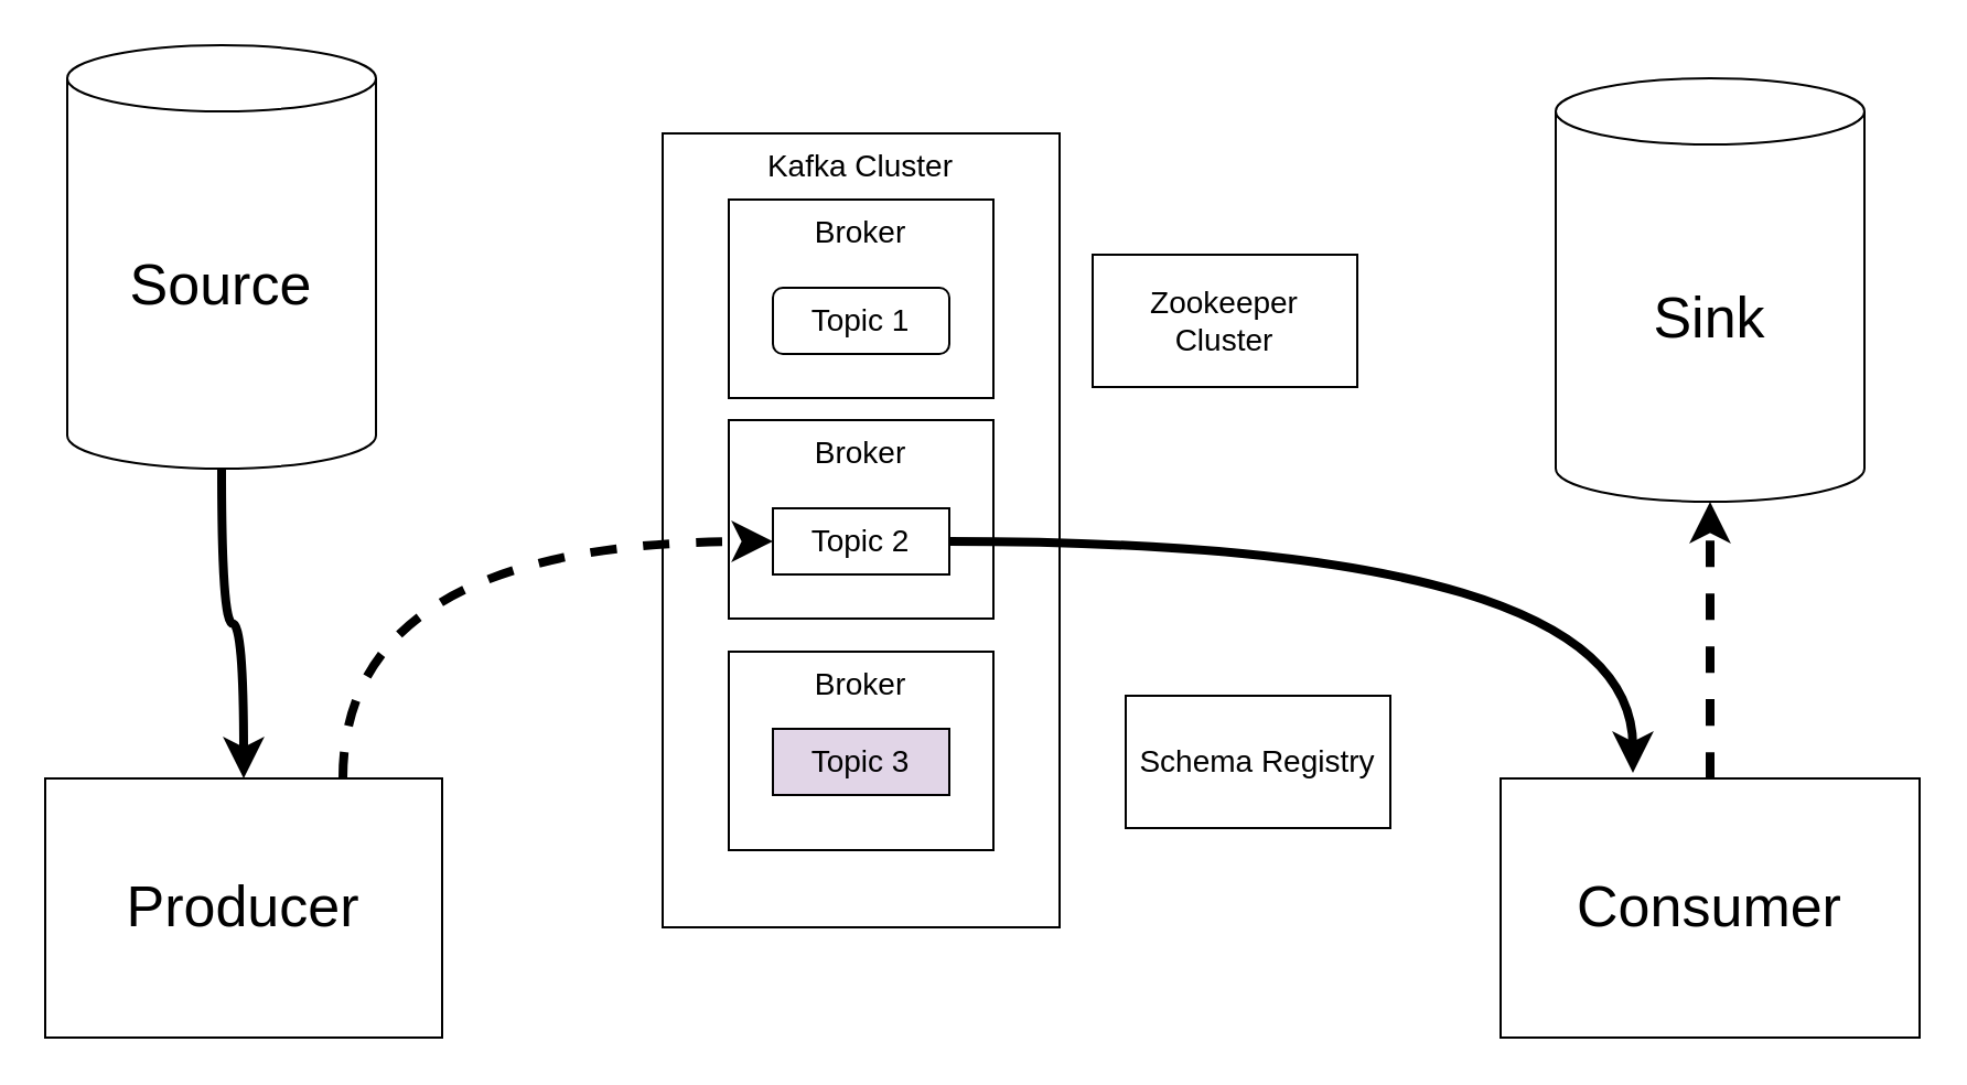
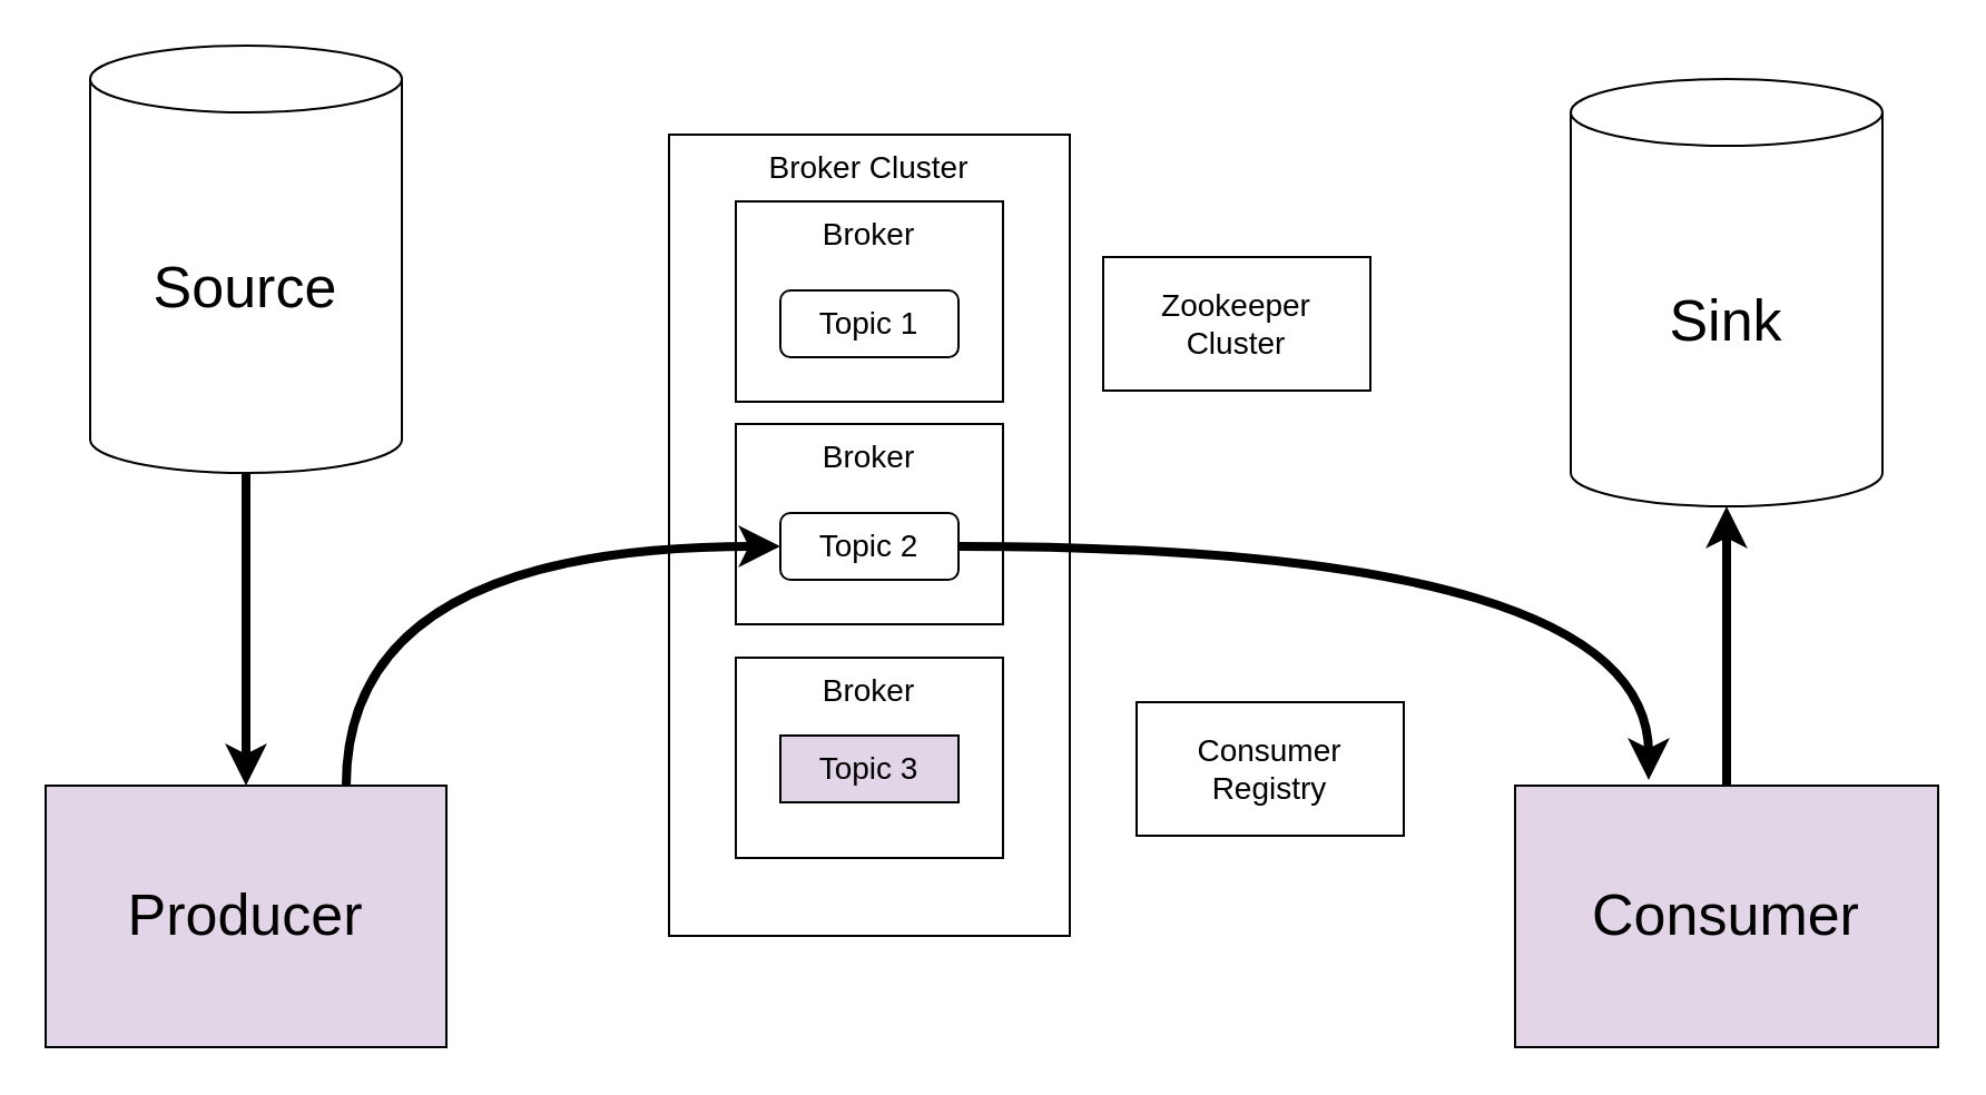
  <mxCell id="0" />
  <mxCell id="1" parent="0" />
- <mxCell id="2" value="Kafka Cluster" style="rounded=0;whiteSpace=wrap;html=1;fillColor=#FFFFFF;fontSize=14;align=center;verticalAlign=top;" vertex="1" parent="1"><mxGeometry x="300" y="60" width="180" height="360" as="geometry" /></mxCell>
+ <mxCell id="2" value="Broker Cluster" style="rounded=0;whiteSpace=wrap;html=1;fillColor=#FFFFFF;fontSize=14;align=center;verticalAlign=top;" vertex="1" parent="1"><mxGeometry x="300" y="60" width="180" height="360" as="geometry" /></mxCell>
  <mxCell id="3" value="Broker" style="rounded=0;whiteSpace=wrap;html=1;fillColor=#FFFFFF;fontSize=14;align=center;verticalAlign=top;" vertex="1" parent="1"><mxGeometry x="330" y="295" width="120" height="90" as="geometry" /></mxCell>
- <mxCell id="4" value="Schema Registry" style="rounded=0;whiteSpace=wrap;html=1;fillColor=#FFFFFF;fontSize=14;align=center;" vertex="1" parent="1"><mxGeometry x="510" y="315" width="120" height="60" as="geometry" /></mxCell>
+ <mxCell id="4" value="Consumer Registry" style="rounded=0;whiteSpace=wrap;html=1;fillColor=#FFFFFF;fontSize=14;align=center;" vertex="1" parent="1"><mxGeometry x="510" y="315" width="120" height="60" as="geometry" /></mxCell>
  <mxCell id="5" value="Zookeeper&lt;br&gt;Cluster" style="rounded=0;whiteSpace=wrap;html=1;fillColor=#FFFFFF;fontSize=14;align=center;" vertex="1" parent="1"><mxGeometry x="495" y="115" width="120" height="60" as="geometry" /></mxCell>
  <mxCell id="6" value="Broker" style="rounded=0;whiteSpace=wrap;html=1;fillColor=#FFFFFF;fontSize=14;align=center;verticalAlign=top;" vertex="1" parent="1"><mxGeometry x="330" width="120" height="90" as="geometry" y="190" /></mxCell>
  <mxCell id="7" value="Broker" style="rounded=0;whiteSpace=wrap;html=1;fillColor=#FFFFFF;fontSize=14;align=center;verticalAlign=top;" vertex="1" parent="1"><mxGeometry x="330" y="90" width="120" height="90" as="geometry" /></mxCell>
  <mxCell id="8" value="Topic 3" style="rounded=0;whiteSpace=wrap;html=1;fillColor=#e1d5e7;fontSize=14;align=center;" vertex="1" parent="1"><mxGeometry x="350" y="330" width="80" height="30" as="geometry" /></mxCell>
- <mxCell id="9" value="Topic 2" style="rounded=0;whiteSpace=wrap;html=1;fillColor=#FFFFFF;fontSize=14;align=center;" vertex="1" parent="1"><mxGeometry x="350" y="230" width="80" height="30" as="geometry" /></mxCell>
+ <mxCell id="9" value="Topic 2" style="whiteSpace=wrap;html=1;fillColor=#FFFFFF;fontSize=14;align=center;rounded=1;" vertex="1" parent="1"><mxGeometry x="350" y="230" width="80" height="30" as="geometry" /></mxCell>
  <mxCell id="10" value="Topic 1" style="whiteSpace=wrap;html=1;fillColor=#FFFFFF;fontSize=14;align=center;rounded=1;" vertex="1" parent="1"><mxGeometry x="350" y="130" width="80" height="30" as="geometry" /></mxCell>
- <mxCell id="11" value="" style="edgeStyle=orthogonalEdgeStyle;rounded=0;orthogonalLoop=1;jettySize=auto;html=1;strokeColor=#000000;strokeWidth=4;fontSize=26;curved=1;dashed=1;" edge="1" parent="1" source="12" target="17"><mxGeometry relative="1" as="geometry" /></mxCell>
- <mxCell id="12" value="Consumer" style="rounded=0;whiteSpace=wrap;html=1;fillColor=#FFFFFF;fontSize=26;align=center;" vertex="1" parent="1"><mxGeometry x="680" y="352.5" width="190" height="117.5" as="geometry" /></mxCell>
- <mxCell id="13" value="" style="edgeStyle=orthogonalEdgeStyle;rounded=0;orthogonalLoop=1;jettySize=auto;html=1;strokeColor=#000000;strokeWidth=4;fontSize=26;curved=1;exitX=0.75;exitY=0;exitDx=0;exitDy=0;dashed=1;" edge="1" parent="1" source="14" target="9"><mxGeometry relative="1" as="geometry"><mxPoint x="30" y="330" as="targetPoint" /><Array as="points"><mxPoint x="155" y="245" /></Array></mxGeometry></mxCell>
- <mxCell id="14" value="Producer" style="rounded=0;whiteSpace=wrap;html=1;fillColor=#FFFFFF;fontSize=26;align=center;" vertex="1" parent="1"><mxGeometry x="20" y="352.5" width="180" height="117.5" as="geometry" /></mxCell>
+ <mxCell id="11" value="" style="edgeStyle=orthogonalEdgeStyle;rounded=0;orthogonalLoop=1;jettySize=auto;html=1;strokeColor=#000000;strokeWidth=4;fontSize=26;curved=1;" edge="1" parent="1" source="12" target="17"><mxGeometry relative="1" as="geometry" /></mxCell>
+ <mxCell id="12" value="Consumer" style="rounded=0;whiteSpace=wrap;html=1;fillColor=#e1d5e7;fontSize=26;align=center;" vertex="1" parent="1"><mxGeometry x="680" y="352.5" width="190" height="117.5" as="geometry" /></mxCell>
+ <mxCell id="13" value="" style="edgeStyle=orthogonalEdgeStyle;rounded=0;orthogonalLoop=1;jettySize=auto;html=1;strokeColor=#000000;strokeWidth=4;fontSize=26;curved=1;exitX=0.75;exitY=0;exitDx=0;exitDy=0;" edge="1" parent="1" source="14" target="9"><mxGeometry relative="1" as="geometry"><mxPoint x="30" y="330" as="targetPoint" /><Array as="points"><mxPoint x="155" y="245" /></Array></mxGeometry></mxCell>
+ <mxCell id="14" value="Producer" style="rounded=0;whiteSpace=wrap;html=1;fillColor=#e1d5e7;fontSize=26;align=center;" vertex="1" parent="1"><mxGeometry x="20" y="352.5" width="180" height="117.5" as="geometry" /></mxCell>
  <mxCell id="15" value="" style="edgeStyle=orthogonalEdgeStyle;rounded=0;orthogonalLoop=1;jettySize=auto;html=1;strokeColor=#000000;strokeWidth=4;fontSize=26;curved=1;" edge="1" parent="1" source="16" target="14"><mxGeometry relative="1" as="geometry" /></mxCell>
- <mxCell id="16" value="Source" style="shape=cylinder3;whiteSpace=wrap;html=1;boundedLbl=1;backgroundOutline=1;size=15;fillColor=#FFFFFF;fontSize=26;align=center;" vertex="1" parent="1"><mxGeometry x="30" y="20" width="140" height="192" as="geometry" /></mxCell>
+ <mxCell id="16" value="Source" style="shape=cylinder3;whiteSpace=wrap;html=1;boundedLbl=1;backgroundOutline=1;size=15;fillColor=#FFFFFF;fontSize=26;align=center;" vertex="1" parent="1"><mxGeometry x="40" y="20" width="140" height="192" as="geometry" /></mxCell>
  <mxCell id="17" value="Sink" style="shape=cylinder3;whiteSpace=wrap;html=1;boundedLbl=1;backgroundOutline=1;size=15;fillColor=#FFFFFF;fontSize=26;align=center;" vertex="1" parent="1"><mxGeometry x="705" y="35" width="140" height="192" as="geometry" /></mxCell>
  <mxCell id="18" value="" style="edgeStyle=orthogonalEdgeStyle;rounded=0;orthogonalLoop=1;jettySize=auto;html=1;strokeColor=#000000;strokeWidth=4;fontSize=26;curved=1;" edge="1" parent="1" source="9"><mxGeometry relative="1" as="geometry"><mxPoint x="20" y="212.583" as="sourcePoint" /><mxPoint x="740" y="350" as="targetPoint" /><Array as="points"><mxPoint x="740" y="245" /></Array></mxGeometry></mxCell>
